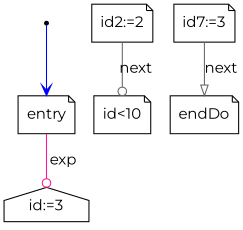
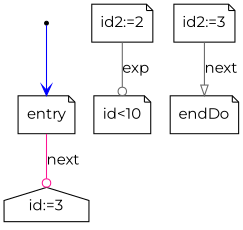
  digraph {
    fontname=Montserrat
    node [fontname=Montserrat shape=note]
    edge [arrowhead=odot color=gray40 fontname=Montserrat]
    inic [shape=point]
    n2 [label=entry]
    n3 [label="id:=3" shape=house]
    n4 [label="id2:=2"]
    n5 [label="id<10"]
-   n6 [label="id7:=3"]
+   n6 [label="id2:=3"]
    n7 [label=endDo]
    inic -> n2 [arrowhead=vee color=blue]
-   n2 -> n3 [color=deeppink label=exp]
-   n4 -> n5 [label=next]
+   n2 -> n3 [color=deeppink label=next]
+   n4 -> n5 [label=exp]
    n6 -> n7 [arrowhead=onormal label=next]
  }
